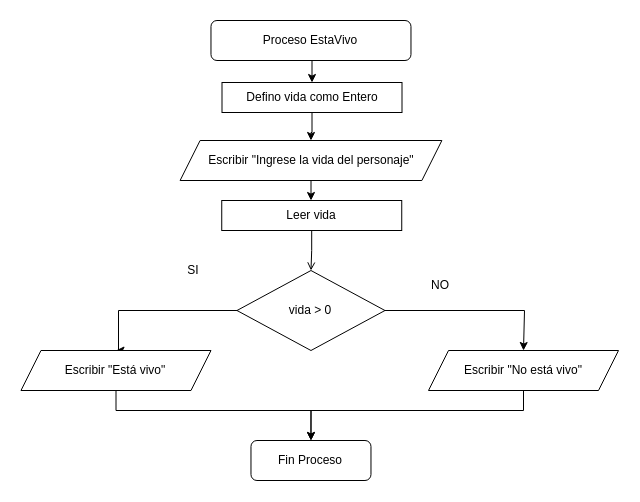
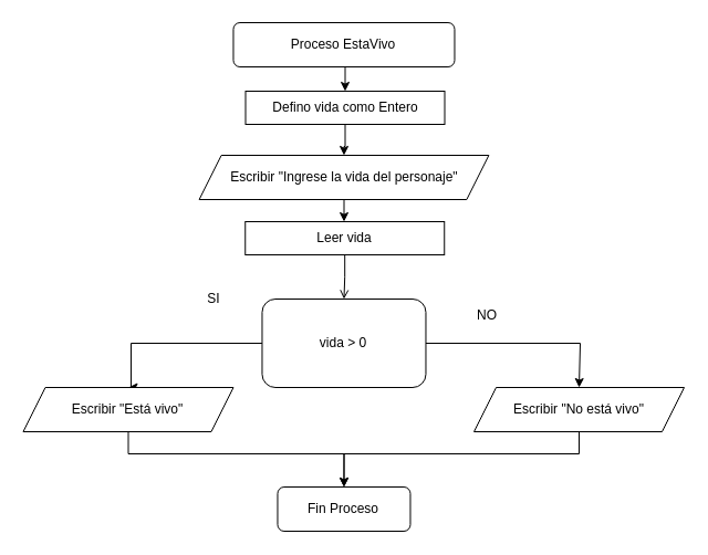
  <mxCell id="0" />
  <mxCell id="1" parent="0" />
  <mxCell id="2" style="edgeStyle=orthogonalEdgeStyle;rounded=0;orthogonalLoop=1;jettySize=auto;html=1;entryX=0.5;entryY=0;entryDx=0;entryDy=0;" parent="1" target="5" edge="1"><mxGeometry relative="1" as="geometry"><mxPoint x="311.5" y="60" as="sourcePoint" /></mxGeometry></mxCell>
  <mxCell id="3" value="Proceso EstaVivo" style="rounded=1;whiteSpace=wrap;html=1;" parent="1" vertex="1"><mxGeometry x="210.48" y="20" width="200" height="40" as="geometry" /></mxCell>
  <mxCell id="4" style="edgeStyle=orthogonalEdgeStyle;rounded=0;orthogonalLoop=1;jettySize=auto;html=1;entryX=0.5;entryY=0;entryDx=0;entryDy=0;" edge="1" parent="1" source="5" target="8"><mxGeometry relative="1" as="geometry" /></mxCell>
  <mxCell id="5" value="Defino vida como Entero" style="rounded=0;whiteSpace=wrap;html=1;" parent="1" vertex="1"><mxGeometry x="221.5" y="82" width="180" height="30" as="geometry" /></mxCell>
  <mxCell id="6" value="Fin Proceso" style="rounded=1;whiteSpace=wrap;html=1;" parent="1" vertex="1"><mxGeometry x="250.48" y="440" width="120" height="40" as="geometry" /></mxCell>
  <mxCell id="7" style="edgeStyle=orthogonalEdgeStyle;rounded=0;orthogonalLoop=1;jettySize=auto;html=1;entryX=0.5;entryY=0;entryDx=0;entryDy=0;" parent="1" source="8" target="10" edge="1"><mxGeometry relative="1" as="geometry" /></mxCell>
  <mxCell id="8" value="Escribir &quot;Ingrese la vida del personaje&quot;" style="shape=parallelogram;perimeter=parallelogramPerimeter;whiteSpace=wrap;html=1;fixedSize=1;" parent="1" vertex="1"><mxGeometry x="179.6" y="140" width="261.76" height="40" as="geometry" /></mxCell>
  <mxCell id="9" style="edgeStyle=orthogonalEdgeStyle;rounded=0;orthogonalLoop=1;jettySize=auto;html=1;entryX=0.5;entryY=0;entryDx=0;entryDy=0;endArrow=open;" edge="1" parent="1" source="10" target="13"><mxGeometry relative="1" as="geometry" /></mxCell>
  <mxCell id="10" value="Leer vida" style="rounded=0;whiteSpace=wrap;html=1;" parent="1" vertex="1"><mxGeometry x="221.24" y="200" width="180" height="30" as="geometry" /></mxCell>
  <mxCell id="11" style="edgeStyle=orthogonalEdgeStyle;rounded=0;orthogonalLoop=1;jettySize=auto;html=1;entryX=0.5;entryY=0;entryDx=0;entryDy=0;" parent="1" source="13" target="15" edge="1"><mxGeometry relative="1" as="geometry"><Array as="points"><mxPoint x="118" y="310" /></Array></mxGeometry></mxCell>
  <mxCell id="12" style="edgeStyle=orthogonalEdgeStyle;rounded=0;orthogonalLoop=1;jettySize=auto;html=1;entryX=0.5;entryY=0;entryDx=0;entryDy=0;" parent="1" source="13" target="17" edge="1"><mxGeometry relative="1" as="geometry"><Array as="points"><mxPoint x="524" y="310" /></Array></mxGeometry></mxCell>
- <mxCell id="13" value="vida &amp;gt; 0" style="rhombus;whiteSpace=wrap;html=1;" parent="1" vertex="1"><mxGeometry x="236.48" y="270" width="148" height="80" as="geometry" /></mxCell>
+ <mxCell id="13" value="vida &amp;gt; 0" style="whiteSpace=wrap;html=1;rounded=1;" parent="1" vertex="1"><mxGeometry x="236.48" y="270" width="148" height="80" as="geometry" /></mxCell>
  <mxCell id="14" style="edgeStyle=orthogonalEdgeStyle;rounded=0;orthogonalLoop=1;jettySize=auto;html=1;entryX=0.5;entryY=0;entryDx=0;entryDy=0;" parent="1" source="15" target="6" edge="1"><mxGeometry relative="1" as="geometry"><Array as="points"><mxPoint x="116" y="410" /><mxPoint x="311" y="410" /></Array></mxGeometry></mxCell>
  <mxCell id="15" value="Escribir &quot;Está vivo&quot;" style="shape=parallelogram;perimeter=parallelogramPerimeter;whiteSpace=wrap;html=1;fixedSize=1;" parent="1" vertex="1"><mxGeometry x="20.48" y="350" width="190" height="40" as="geometry" /></mxCell>
  <mxCell id="16" style="edgeStyle=orthogonalEdgeStyle;rounded=0;orthogonalLoop=1;jettySize=auto;html=1;entryX=0.5;entryY=0;entryDx=0;entryDy=0;" parent="1" source="17" target="6" edge="1"><mxGeometry relative="1" as="geometry"><Array as="points"><mxPoint x="523" y="410" /><mxPoint x="311" y="410" /></Array></mxGeometry></mxCell>
  <mxCell id="17" value="Escribir &quot;No está vivo&quot;" style="shape=parallelogram;perimeter=parallelogramPerimeter;whiteSpace=wrap;html=1;fixedSize=1;" parent="1" vertex="1"><mxGeometry x="428" y="350" width="190" height="40" as="geometry" /></mxCell>
  <mxCell id="18" value="SI" style="text;html=1;align=center;verticalAlign=middle;whiteSpace=wrap;rounded=0;" parent="1" vertex="1"><mxGeometry x="162.76" y="255" width="60" height="30" as="geometry" /></mxCell>
  <mxCell id="19" value="NO" style="text;html=1;align=center;verticalAlign=middle;whiteSpace=wrap;rounded=0;" parent="1" vertex="1"><mxGeometry x="410.48" y="270" width="60" height="30" as="geometry" /></mxCell>
